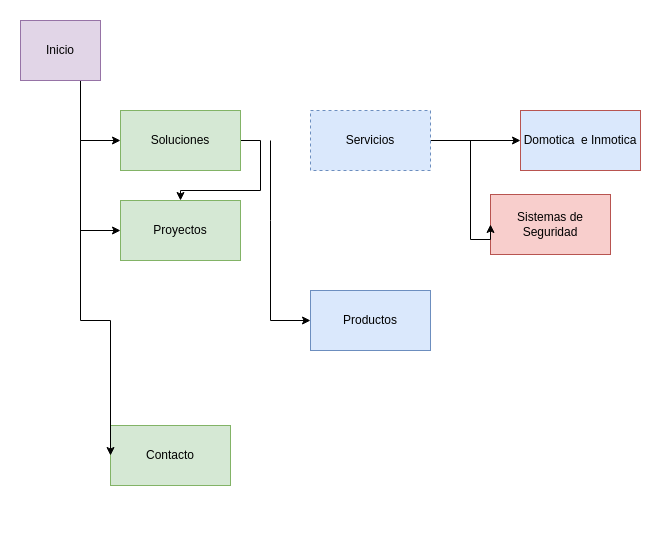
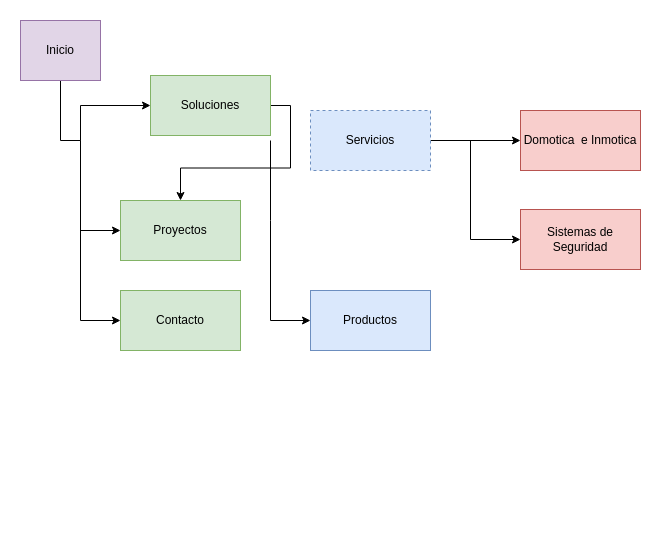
  <mxCell id="0" />
  <mxCell id="1" parent="0" />
  <mxCell id="2" style="edgeStyle=orthogonalEdgeStyle;rounded=0;orthogonalLoop=1;jettySize=auto;html=1;exitX=0.5;exitY=1;exitDx=0;exitDy=0;entryX=0;entryY=0.5;entryDx=0;entryDy=0;" edge="1" parent="1" source="3" target="5"><mxGeometry relative="1" as="geometry"><Array as="points"><mxPoint x="80" y="140" /></Array></mxGeometry></mxCell>
  <mxCell id="3" value="Inicio" style="rounded=0;whiteSpace=wrap;html=1;fillColor=#e1d5e7;strokeColor=#9673a6;" vertex="1" parent="1"><mxGeometry x="20" y="20" width="80" height="60" as="geometry" /></mxCell>
  <mxCell id="4" style="edgeStyle=orthogonalEdgeStyle;rounded=0;orthogonalLoop=1;jettySize=auto;html=1;exitX=1;exitY=0.5;exitDx=0;exitDy=0;" edge="1" parent="1" source="5" target="13"><mxGeometry relative="1" as="geometry" /></mxCell>
- <mxCell id="5" value="Soluciones" style="rounded=0;whiteSpace=wrap;html=1;fillColor=#d5e8d4;strokeColor=#82b366;" vertex="1" parent="1"><mxGeometry x="120" y="110" width="120" height="60" as="geometry" /></mxCell>
+ <mxCell id="5" value="Soluciones" style="rounded=0;whiteSpace=wrap;html=1;fillColor=#d5e8d4;strokeColor=#82b366;" vertex="1" parent="1"><mxGeometry x="150" y="75" width="120" height="60" as="geometry" /></mxCell>
  <mxCell id="6" style="edgeStyle=orthogonalEdgeStyle;rounded=0;orthogonalLoop=1;jettySize=auto;html=1;exitX=1;exitY=0.5;exitDx=0;exitDy=0;entryX=0;entryY=0.5;entryDx=0;entryDy=0;" edge="1" parent="1" source="7" target="10"><mxGeometry relative="1" as="geometry"><mxPoint x="410" y="220" as="targetPoint" /></mxGeometry></mxCell>
  <mxCell id="7" value="Servicios" style="rounded=0;whiteSpace=wrap;html=1;fillColor=#dae8fc;strokeColor=#6c8ebf;dashed=1;" vertex="1" parent="1"><mxGeometry x="310" y="110" width="120" height="60" as="geometry" /></mxCell>
  <mxCell id="8" value="Productos" style="rounded=0;whiteSpace=wrap;html=1;fillColor=#dae8fc;strokeColor=#6c8ebf;" vertex="1" parent="1"><mxGeometry x="310" y="290" width="120" height="60" as="geometry" /></mxCell>
  <mxCell id="9" style="edgeStyle=orthogonalEdgeStyle;rounded=0;orthogonalLoop=1;jettySize=auto;html=1;entryX=0;entryY=0.5;entryDx=0;entryDy=0;" edge="1" parent="1" target="8"><mxGeometry relative="1" as="geometry"><mxPoint x="270" y="140" as="sourcePoint" /><mxPoint x="199.75" y="310" as="targetPoint" /><Array as="points"><mxPoint x="270" y="220" /><mxPoint x="270" y="530" /></Array></mxGeometry></mxCell>
- <mxCell id="10" value="Domotica&amp;nbsp; e Inmotica" style="rounded=0;whiteSpace=wrap;html=1;fillColor=#dae8fc;strokeColor=#b85450;" vertex="1" parent="1"><mxGeometry x="520" y="110" width="120" height="60" as="geometry" /></mxCell>
- <mxCell id="11" value="Sistemas de Seguridad" style="rounded=0;whiteSpace=wrap;html=1;fillColor=#f8cecc;strokeColor=#b85450;" vertex="1" parent="1"><mxGeometry x="490" y="194" width="120" height="60" as="geometry" /></mxCell>
+ <mxCell id="10" value="Domotica&amp;nbsp; e Inmotica" style="rounded=0;whiteSpace=wrap;html=1;fillColor=#f8cecc;strokeColor=#b85450;" vertex="1" parent="1"><mxGeometry x="520" y="110" width="120" height="60" as="geometry" /></mxCell>
+ <mxCell id="11" value="Sistemas de Seguridad" style="rounded=0;whiteSpace=wrap;html=1;fillColor=#f8cecc;strokeColor=#b85450;" vertex="1" parent="1"><mxGeometry x="520" y="209" width="120" height="60" as="geometry" /></mxCell>
  <mxCell id="12" style="edgeStyle=orthogonalEdgeStyle;rounded=0;orthogonalLoop=1;jettySize=auto;html=1;entryX=0;entryY=0.5;entryDx=0;entryDy=0;" edge="1" parent="1" target="11"><mxGeometry relative="1" as="geometry"><mxPoint x="470" y="140" as="sourcePoint" /><mxPoint x="389.75" y="359" as="targetPoint" /><Array as="points"><mxPoint x="470" y="239" /></Array></mxGeometry></mxCell>
  <mxCell id="13" value="Proyectos" style="rounded=0;whiteSpace=wrap;html=1;fillColor=#d5e8d4;strokeColor=#82b366;" vertex="1" parent="1"><mxGeometry x="120" y="200" width="120" height="60" as="geometry" /></mxCell>
- <mxCell id="14" value="Contacto" style="rounded=0;whiteSpace=wrap;html=1;fillColor=#d5e8d4;strokeColor=#82b366;" vertex="1" parent="1"><mxGeometry x="110" y="425" width="120" height="60" as="geometry" /></mxCell>
+ <mxCell id="14" value="Contacto" style="rounded=0;whiteSpace=wrap;html=1;fillColor=#d5e8d4;strokeColor=#82b366;" vertex="1" parent="1"><mxGeometry x="120" y="290" width="120" height="60" as="geometry" /></mxCell>
  <mxCell id="15" style="edgeStyle=orthogonalEdgeStyle;rounded=0;orthogonalLoop=1;jettySize=auto;html=1;entryX=0;entryY=0.5;entryDx=0;entryDy=0;" edge="1" parent="1" target="13"><mxGeometry relative="1" as="geometry"><mxPoint x="80" y="140" as="sourcePoint" /><mxPoint x="230" y="760" as="targetPoint" /><Array as="points"><mxPoint x="80" y="230" /></Array></mxGeometry></mxCell>
  <mxCell id="16" style="edgeStyle=orthogonalEdgeStyle;rounded=0;orthogonalLoop=1;jettySize=auto;html=1;entryX=0;entryY=0.5;entryDx=0;entryDy=0;" edge="1" parent="1" target="14"><mxGeometry relative="1" as="geometry"><mxPoint x="80" y="140" as="sourcePoint" /><mxPoint x="90" y="330" as="targetPoint" /><Array as="points"><mxPoint x="80" y="320" /></Array></mxGeometry></mxCell>
